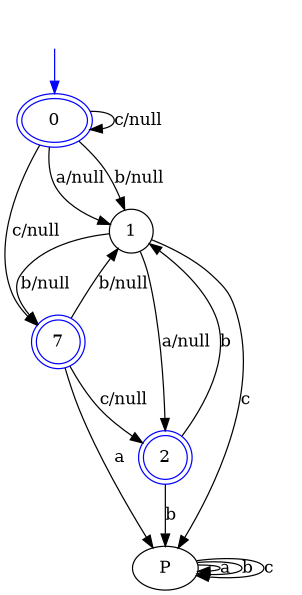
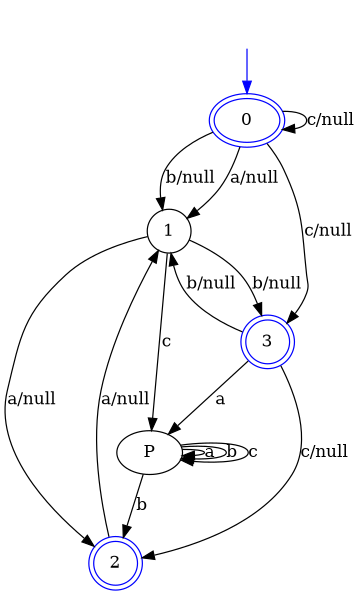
  digraph {
    node [shape=circle]
    begin [style=invisible shape=""]
    0 [color=blue peripheries=2 shape=ellipse]
    1
-   3 [color=blue peripheries=2 label=7]
+   3 [color=blue peripheries=2]
    2 [color=blue peripheries=2]
    P [shape=""]
    begin -> 0 [color=blue shape=polygone]
    0 -> 0 [label="c/null"]
    0 -> 1 [label="a/null"]
    0 -> 1 [label="b/null"]
    0 -> 3 [label="c/null"]
    1 -> 3 [label="b/null"]
    1 -> 2 [label="a/null"]
    1 -> P [label=c]
    3 -> 1 [label="b/null"]
    3 -> 2 [label="c/null"]
    3 -> P [label=a]
-   2 -> 1 [label=b]
-   2 -> P [label=b]
+   2 -> 1 [label="a/null"]
+   P -> 2 [label=b]
    P -> P [label=a]
    P -> P [label=b]
    P -> P [label=c]
  }
